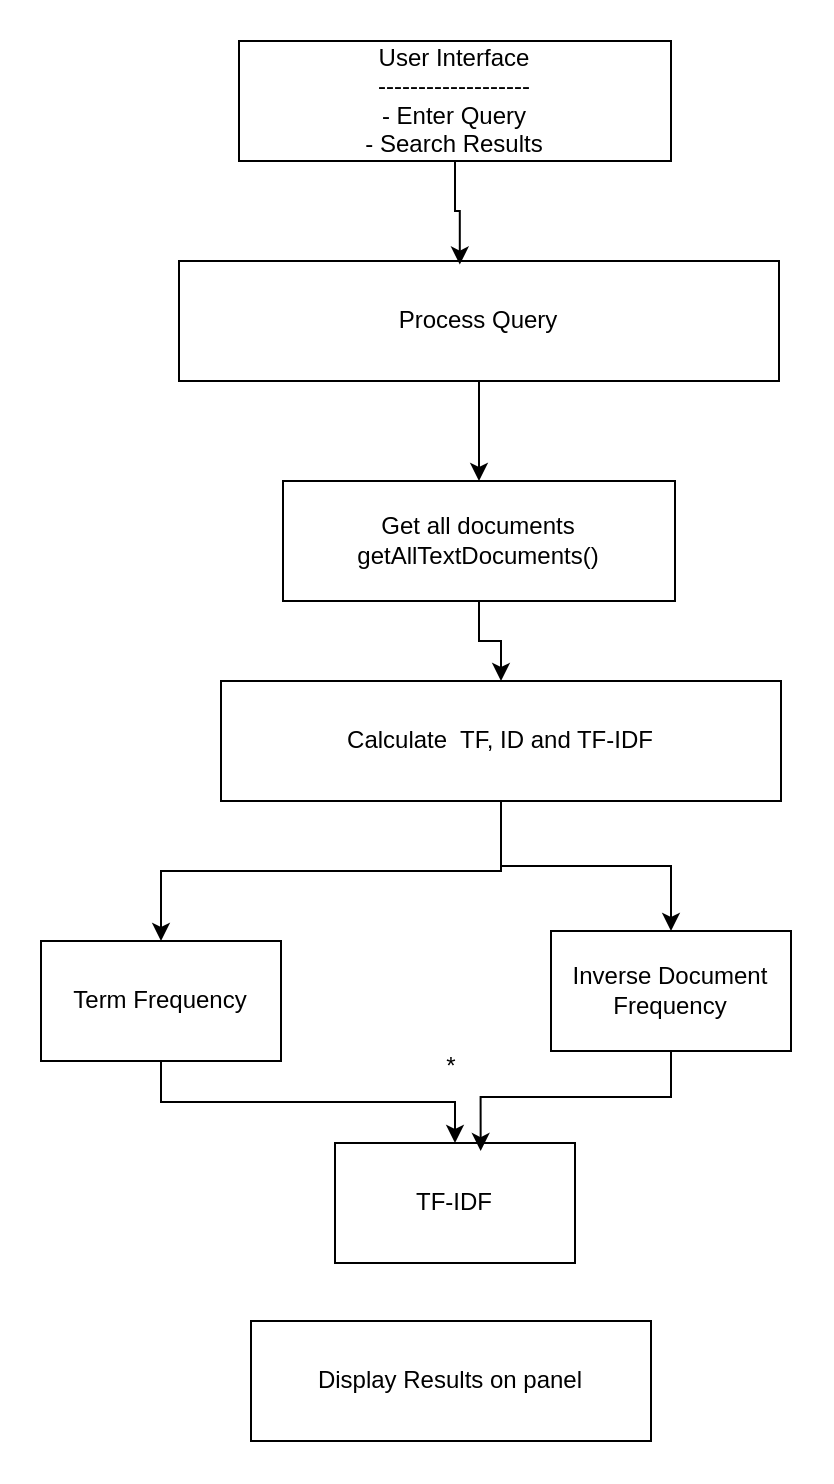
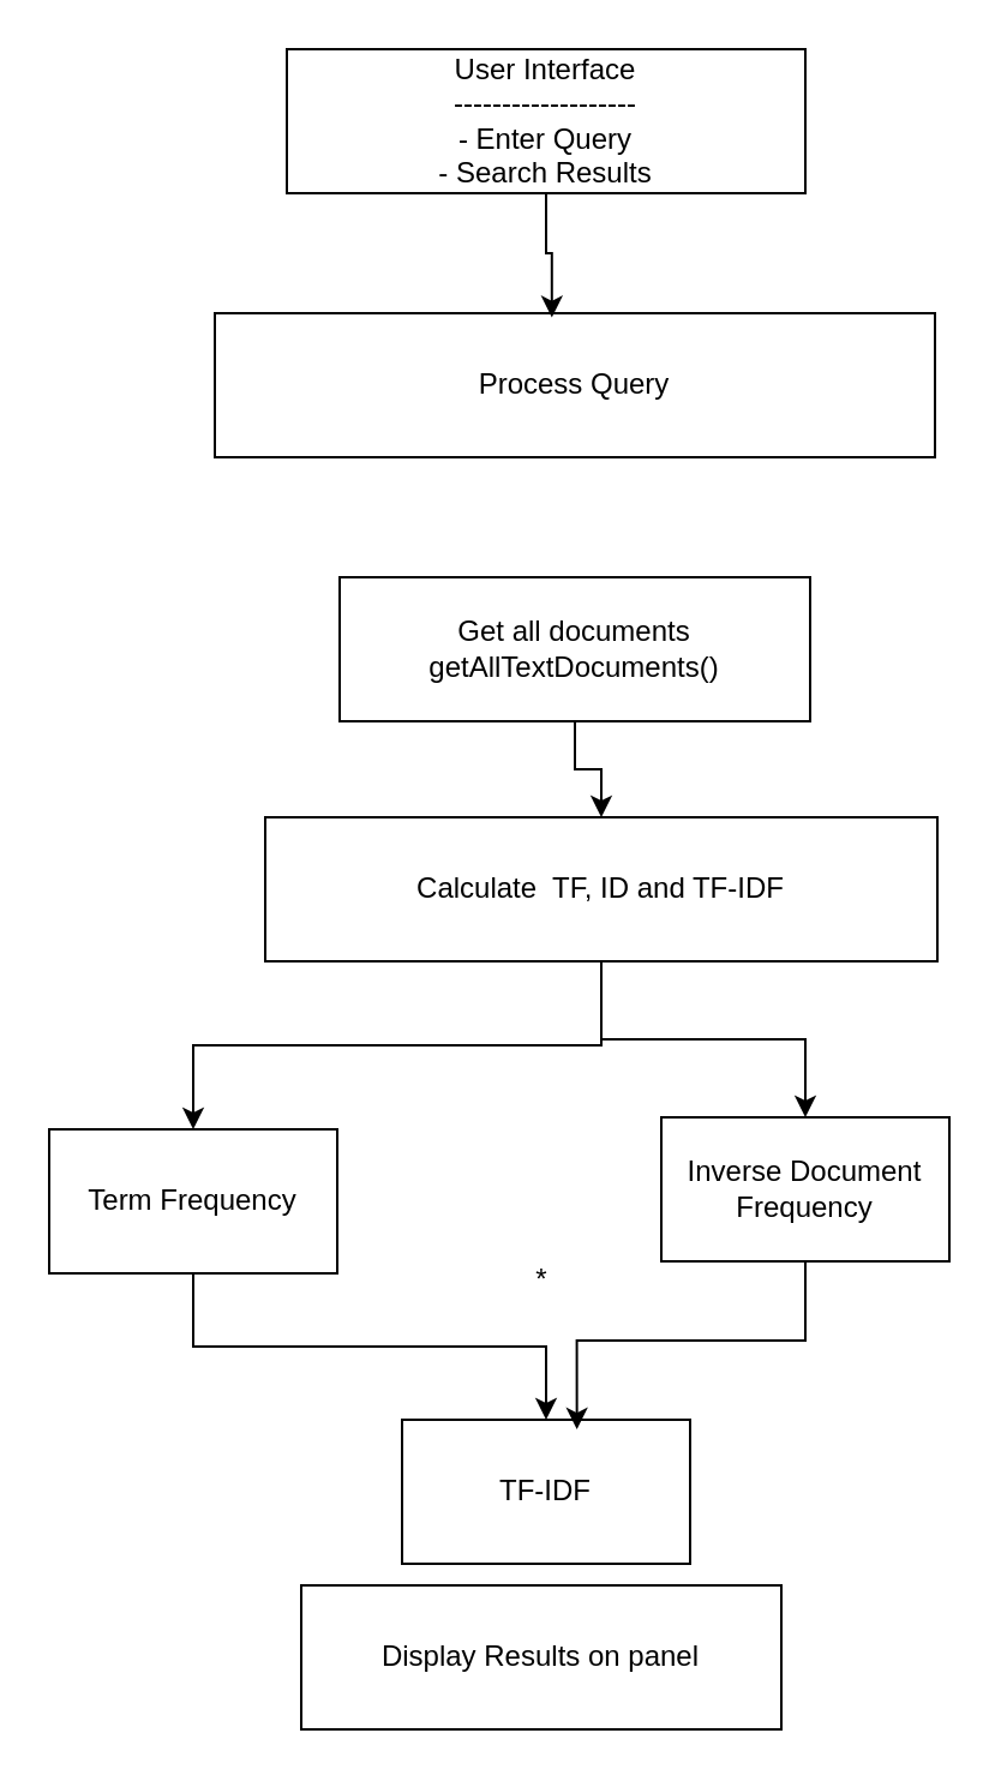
  <mxCell id="0" />
  <mxCell id="1" parent="0" />
  <mxCell id="2" value="User Interface&lt;div&gt;-------------------&lt;/div&gt;&lt;div&gt;- Enter Query&lt;/div&gt;&lt;div&gt;- Search Results&lt;/div&gt;" style="rounded=0;whiteSpace=wrap;html=1;" vertex="1" parent="1"><mxGeometry x="119" y="20" width="216" height="60" as="geometry" /></mxCell>
- <mxCell id="3" style="edgeStyle=orthogonalEdgeStyle;rounded=0;orthogonalLoop=1;jettySize=auto;html=1;exitX=0.5;exitY=1;exitDx=0;exitDy=0;" edge="1" parent="1" source="4" target="6"><mxGeometry relative="1" as="geometry" /></mxCell>
  <mxCell id="4" value="Process Query" style="rounded=0;whiteSpace=wrap;html=1;" vertex="1" parent="1"><mxGeometry x="89" y="130" width="300" height="60" as="geometry" /></mxCell>
  <mxCell id="5" style="edgeStyle=orthogonalEdgeStyle;rounded=0;orthogonalLoop=1;jettySize=auto;html=1;exitX=0.5;exitY=1;exitDx=0;exitDy=0;" edge="1" parent="1" source="6" target="9"><mxGeometry relative="1" as="geometry" /></mxCell>
  <mxCell id="6" value="Get all documents&lt;div&gt;getAllTextDocuments()&lt;/div&gt;" style="rounded=0;whiteSpace=wrap;html=1;" vertex="1" parent="1"><mxGeometry x="141" y="240" width="196" height="60" as="geometry" /></mxCell>
  <mxCell id="7" style="edgeStyle=orthogonalEdgeStyle;rounded=0;orthogonalLoop=1;jettySize=auto;html=1;exitX=0.5;exitY=1;exitDx=0;exitDy=0;" edge="1" parent="1" source="9" target="11"><mxGeometry relative="1" as="geometry" /></mxCell>
  <mxCell id="8" style="edgeStyle=orthogonalEdgeStyle;rounded=0;orthogonalLoop=1;jettySize=auto;html=1;entryX=0.5;entryY=0;entryDx=0;entryDy=0;" edge="1" parent="1" source="9" target="12"><mxGeometry relative="1" as="geometry" /></mxCell>
  <mxCell id="9" value="Calculate&amp;nbsp; TF, ID and TF-IDF" style="rounded=0;whiteSpace=wrap;html=1;" vertex="1" parent="1"><mxGeometry x="110" y="340" width="280" height="60" as="geometry" /></mxCell>
  <mxCell id="10" style="edgeStyle=orthogonalEdgeStyle;rounded=0;orthogonalLoop=1;jettySize=auto;html=1;exitX=0.5;exitY=1;exitDx=0;exitDy=0;" edge="1" parent="1" source="11" target="13"><mxGeometry relative="1" as="geometry" /></mxCell>
  <mxCell id="11" value="Term Frequency" style="rounded=0;whiteSpace=wrap;html=1;" vertex="1" parent="1"><mxGeometry x="20" y="470" width="120" height="60" as="geometry" /></mxCell>
  <mxCell id="12" value="Inverse Document Frequency" style="rounded=0;whiteSpace=wrap;html=1;" vertex="1" parent="1"><mxGeometry x="275" y="465" width="120" height="60" as="geometry" /></mxCell>
- <mxCell id="13" value="TF-IDF" style="rounded=0;whiteSpace=wrap;html=1;" vertex="1" parent="1"><mxGeometry x="167" y="571" width="120" height="60" as="geometry" /></mxCell>
+ <mxCell id="13" value="TF-IDF" style="rounded=0;whiteSpace=wrap;html=1;" vertex="1" parent="1"><mxGeometry x="167" y="591" width="120" height="60" as="geometry" /></mxCell>
  <mxCell id="14" value="Display Results on panel" style="rounded=0;whiteSpace=wrap;html=1;" vertex="1" parent="1"><mxGeometry x="125" y="660" width="200" height="60" as="geometry" /></mxCell>
  <mxCell id="15" style="edgeStyle=orthogonalEdgeStyle;rounded=0;orthogonalLoop=1;jettySize=auto;html=1;exitX=0.5;exitY=1;exitDx=0;exitDy=0;entryX=0.468;entryY=0.03;entryDx=0;entryDy=0;entryPerimeter=0;" edge="1" parent="1" source="2" target="4"><mxGeometry relative="1" as="geometry" /></mxCell>
  <mxCell id="16" style="edgeStyle=orthogonalEdgeStyle;rounded=0;orthogonalLoop=1;jettySize=auto;html=1;exitX=0.5;exitY=1;exitDx=0;exitDy=0;entryX=0.607;entryY=0.067;entryDx=0;entryDy=0;entryPerimeter=0;" edge="1" parent="1" source="12" target="13"><mxGeometry relative="1" as="geometry" /></mxCell>
  <mxCell id="17" value="*" style="text;html=1;align=center;verticalAlign=middle;resizable=0;points=[];autosize=1;strokeColor=none;fillColor=none;" vertex="1" parent="1"><mxGeometry x="210" y="518" width="30" height="30" as="geometry" /></mxCell>
